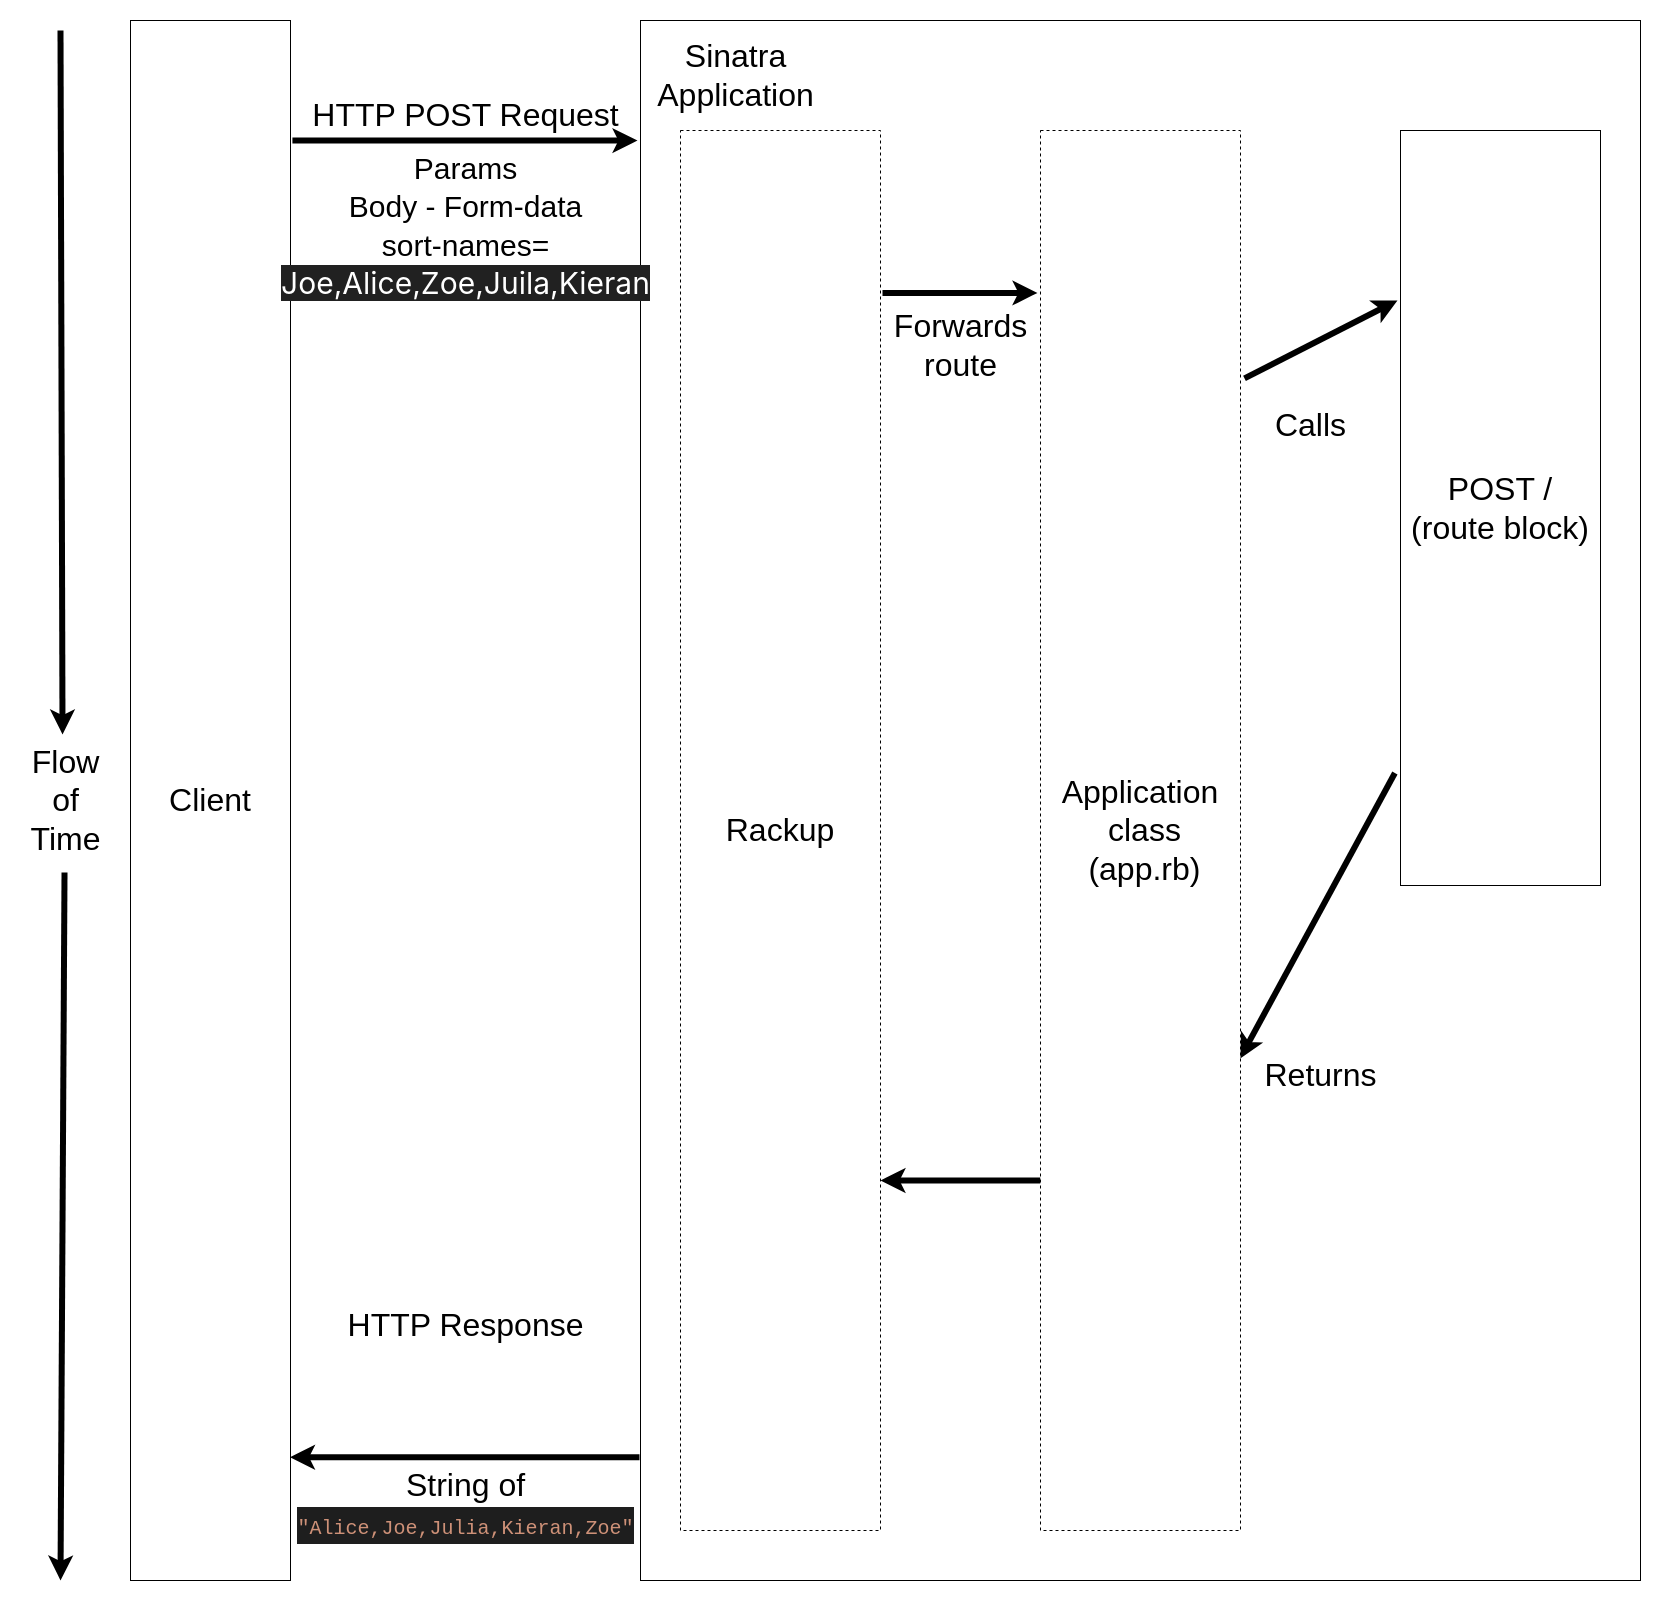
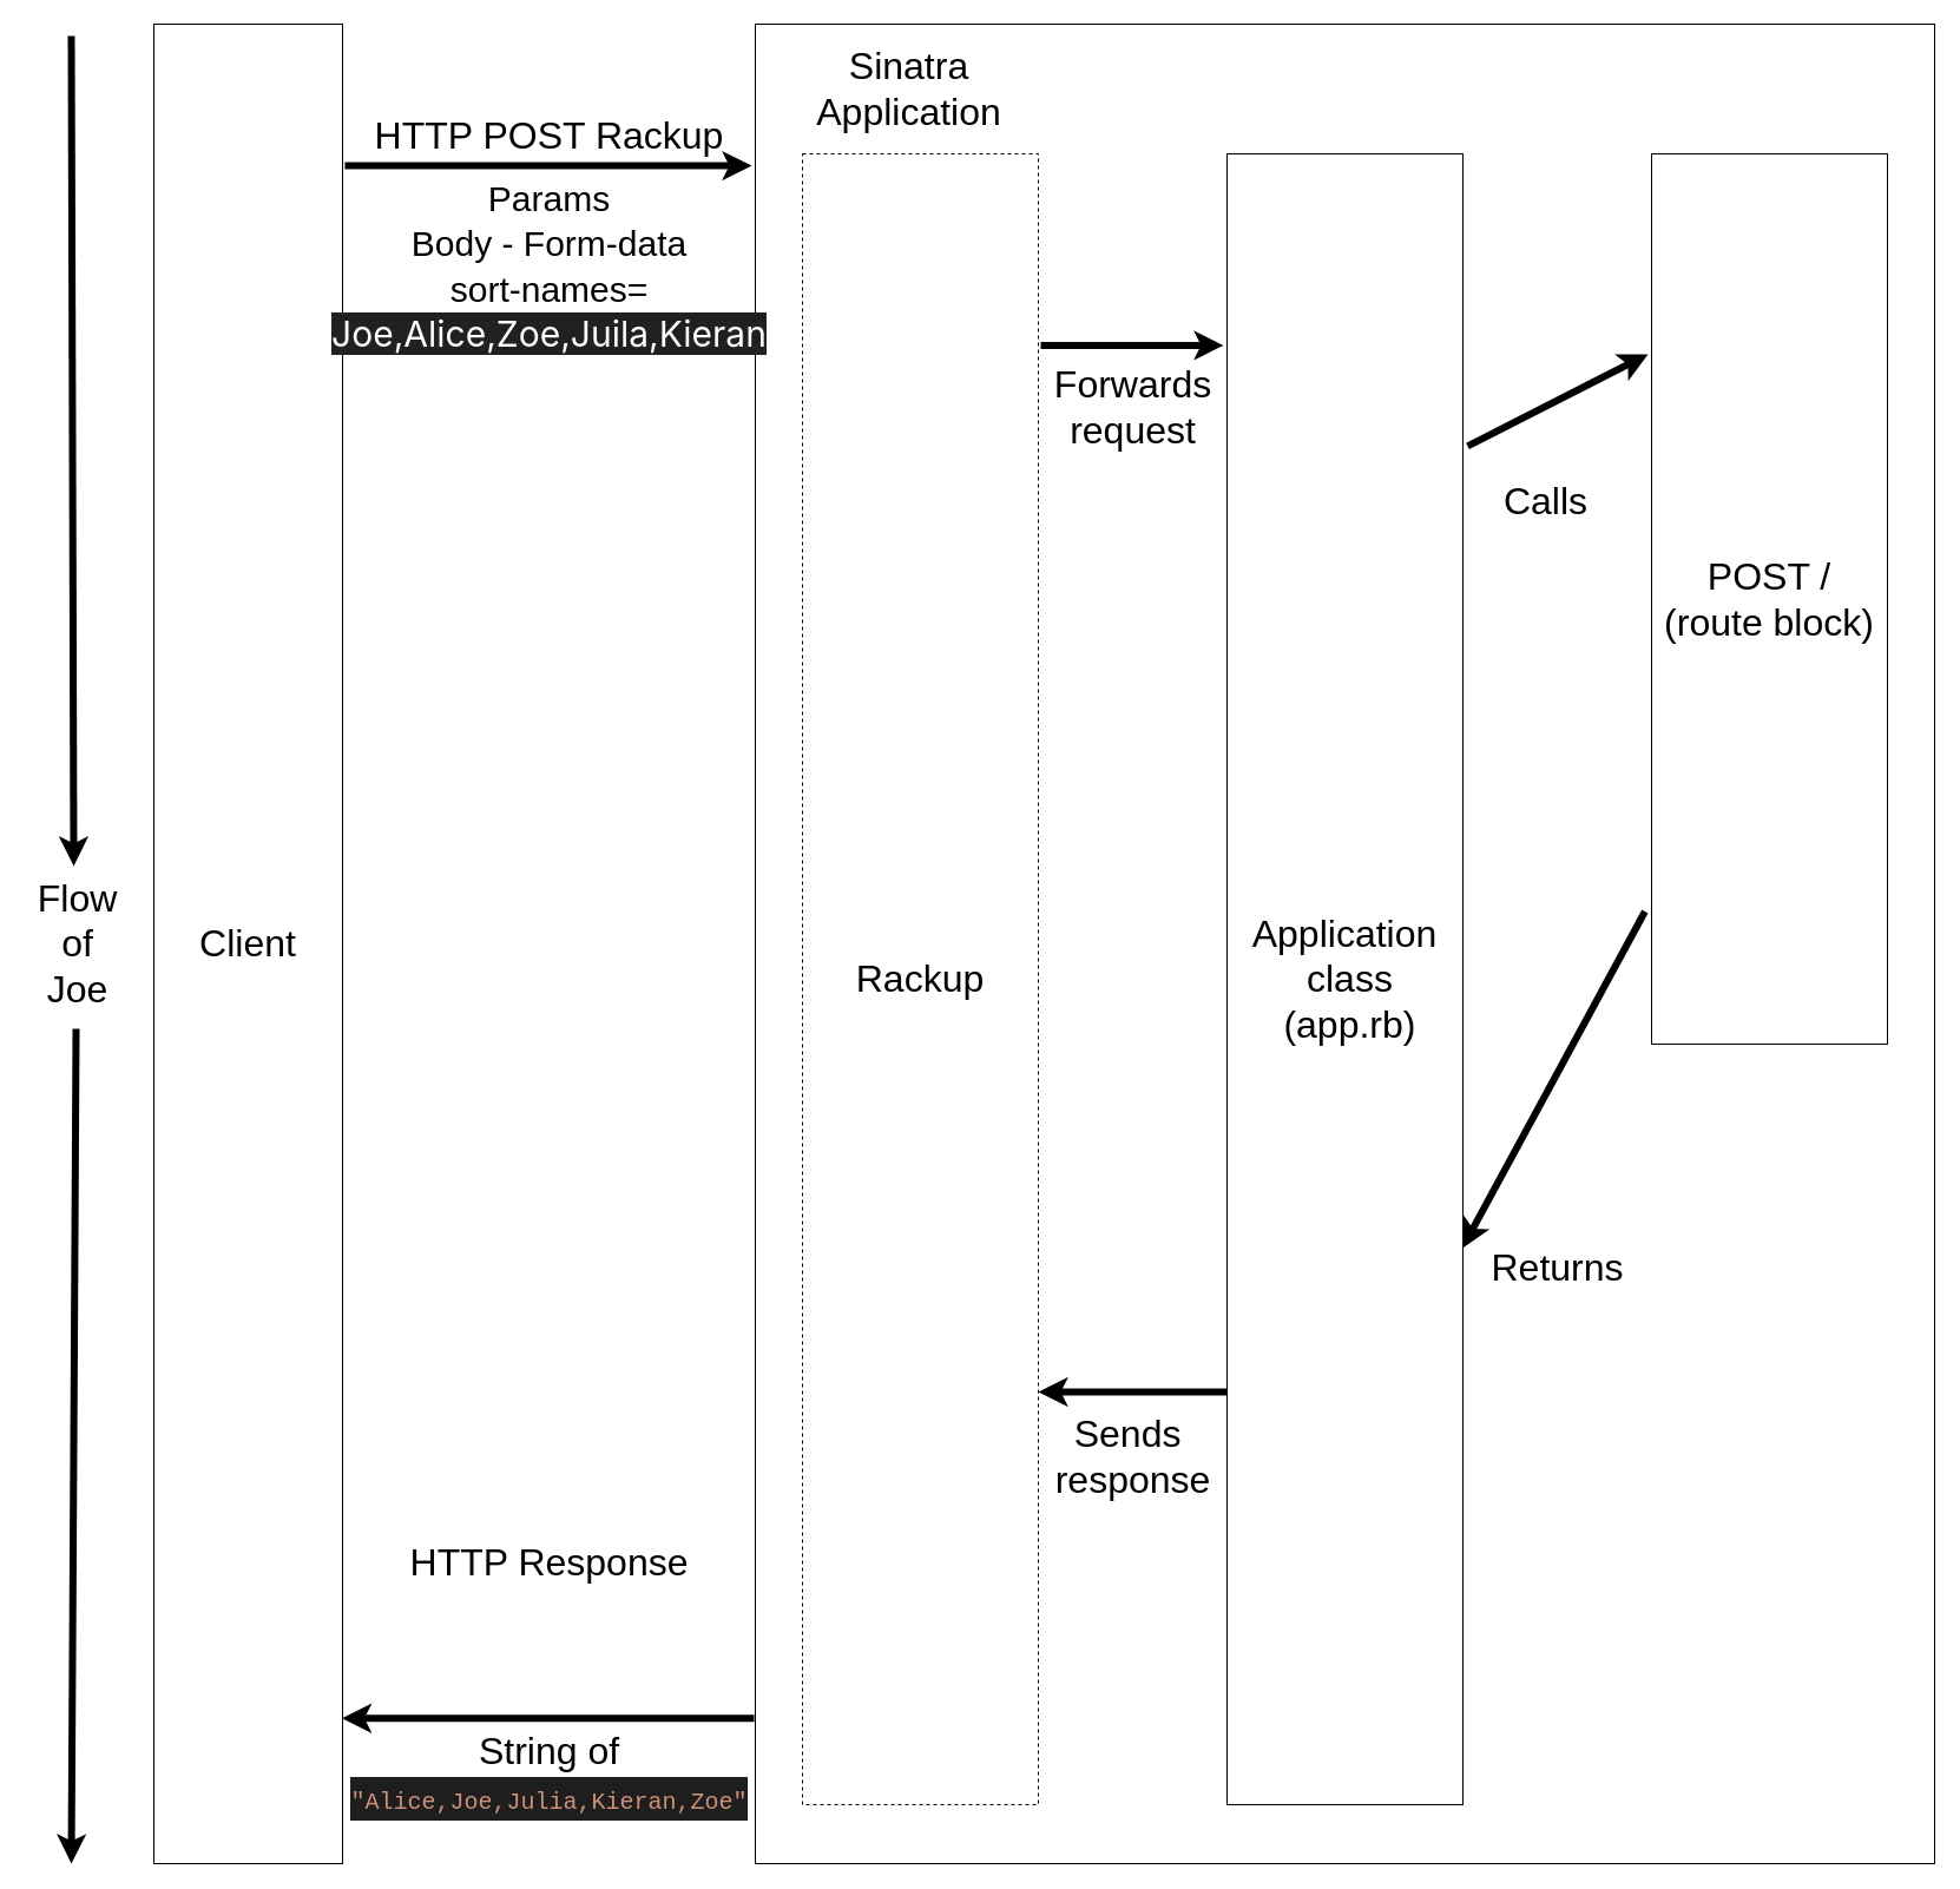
  <mxCell id="0" />
  <mxCell id="1" parent="0" />
  <mxCell id="2" value="&lt;font style=&quot;font-size: 32px;&quot;&gt;Client&lt;/font&gt;" style="rounded=0;whiteSpace=wrap;html=1;" vertex="1" parent="1"><mxGeometry x="130" y="20" width="160" height="1560" as="geometry" /></mxCell>
  <mxCell id="3" value="" style="rounded=0;whiteSpace=wrap;html=1;align=left;" vertex="1" parent="1"><mxGeometry x="640" y="20" width="1000" height="1560" as="geometry" /></mxCell>
  <mxCell id="4" value="" style="endArrow=classic;html=1;strokeWidth=6;entryX=0.467;entryY=-0.008;entryDx=0;entryDy=0;entryPerimeter=0;" edge="1" parent="1" target="21"><mxGeometry width="50" height="50" relative="1" as="geometry"><mxPoint x="60" y="30" as="sourcePoint" /><mxPoint x="60" y="670" as="targetPoint" /></mxGeometry></mxCell>
  <mxCell id="5" value="" style="endArrow=classic;html=1;strokeWidth=6;entryX=1;entryY=0.75;entryDx=0;entryDy=0;exitX=0;exitY=0.75;exitDx=0;exitDy=0;" edge="1" parent="1" source="12" target="11"><mxGeometry width="50" height="50" relative="1" as="geometry"><mxPoint x="50" y="30" as="sourcePoint" /><mxPoint x="50" y="1590" as="targetPoint" /></mxGeometry></mxCell>
  <mxCell id="6" value="" style="endArrow=classic;html=1;strokeWidth=6;exitX=-0.028;exitY=0.851;exitDx=0;exitDy=0;exitPerimeter=0;entryX=0.997;entryY=0.663;entryDx=0;entryDy=0;entryPerimeter=0;" edge="1" parent="1" source="13" target="12"><mxGeometry width="50" height="50" relative="1" as="geometry"><mxPoint x="60" y="40" as="sourcePoint" /><mxPoint x="60" y="1600" as="targetPoint" /></mxGeometry></mxCell>
  <mxCell id="7" value="" style="endArrow=classic;html=1;strokeWidth=6;entryX=-0.015;entryY=0.225;entryDx=0;entryDy=0;entryPerimeter=0;exitX=1.02;exitY=0.177;exitDx=0;exitDy=0;exitPerimeter=0;" edge="1" parent="1" source="12" target="13"><mxGeometry width="50" height="50" relative="1" as="geometry"><mxPoint x="70" y="50" as="sourcePoint" /><mxPoint x="70" y="1610" as="targetPoint" /></mxGeometry></mxCell>
  <mxCell id="8" value="" style="endArrow=classic;html=1;strokeWidth=6;entryX=-0.015;entryY=0.116;entryDx=0;entryDy=0;entryPerimeter=0;exitX=1.01;exitY=0.116;exitDx=0;exitDy=0;exitPerimeter=0;" edge="1" parent="1" source="11" target="12"><mxGeometry width="50" height="50" relative="1" as="geometry"><mxPoint x="80" y="60" as="sourcePoint" /><mxPoint x="80" y="1620" as="targetPoint" /></mxGeometry></mxCell>
  <mxCell id="9" value="" style="endArrow=classic;html=1;strokeWidth=6;entryX=0.997;entryY=0.921;entryDx=0;entryDy=0;entryPerimeter=0;exitX=-0.001;exitY=0.921;exitDx=0;exitDy=0;exitPerimeter=0;" edge="1" parent="1" source="3" target="2"><mxGeometry width="50" height="50" relative="1" as="geometry"><mxPoint x="90" y="70" as="sourcePoint" /><mxPoint x="90" y="1630" as="targetPoint" /></mxGeometry></mxCell>
  <mxCell id="10" value="" style="endArrow=classic;html=1;strokeWidth=6;exitX=1.012;exitY=0.077;exitDx=0;exitDy=0;exitPerimeter=0;entryX=-0.003;entryY=0.077;entryDx=0;entryDy=0;entryPerimeter=0;" edge="1" parent="1" source="2" target="3"><mxGeometry width="50" height="50" relative="1" as="geometry"><mxPoint x="100" y="80" as="sourcePoint" /><mxPoint x="100" y="1640" as="targetPoint" /></mxGeometry></mxCell>
  <mxCell id="11" value="&lt;font style=&quot;font-size: 32px;&quot;&gt;Rackup&lt;/font&gt;" style="rounded=0;whiteSpace=wrap;html=1;dashed=1;" vertex="1" parent="1"><mxGeometry x="680" y="130" width="200" height="1400" as="geometry" /></mxCell>
- <mxCell id="12" value="&lt;font style=&quot;font-size: 32px;&quot;&gt;Application&lt;br&gt;&amp;nbsp;class&lt;br&gt;&amp;nbsp;(app.rb)&lt;/font&gt;" style="rounded=0;whiteSpace=wrap;html=1;dashed=1;" vertex="1" parent="1"><mxGeometry x="1040" y="130" width="200" height="1400" as="geometry" /></mxCell>
+ <mxCell id="12" value="&lt;font style=&quot;font-size: 32px;&quot;&gt;Application&lt;br&gt;&amp;nbsp;class&lt;br&gt;&amp;nbsp;(app.rb)&lt;/font&gt;" style="rounded=0;whiteSpace=wrap;html=1;" vertex="1" parent="1"><mxGeometry x="1040" y="130" width="200" height="1400" as="geometry" /></mxCell>
  <mxCell id="13" value="&lt;font style=&quot;font-size: 32px;&quot;&gt;POST /&lt;br&gt;(route block)&lt;/font&gt;" style="rounded=0;whiteSpace=wrap;html=1;" vertex="1" parent="1"><mxGeometry x="1400" y="130" width="200" height="755" as="geometry" /></mxCell>
- <mxCell id="14" value="Sinatra&lt;br&gt;Application" style="text;html=1;align=center;verticalAlign=middle;resizable=0;points=[];autosize=1;strokeColor=none;fillColor=none;fontSize=32;" vertex="1" parent="1"><mxGeometry x="645" y="30" width="180" height="90" as="geometry" /></mxCell>
- <mxCell id="15" value="HTTP POST Request" style="text;html=1;align=center;verticalAlign=middle;resizable=0;points=[];autosize=1;strokeColor=none;fillColor=none;fontSize=32;" vertex="1" parent="1"><mxGeometry x="300" y="90" width="330" height="50" as="geometry" /></mxCell>
+ <mxCell id="14" value="Sinatra&lt;br&gt;Application" style="text;html=1;align=center;verticalAlign=middle;resizable=0;points=[];autosize=1;strokeColor=none;fillColor=none;fontSize=32;" vertex="1" parent="1"><mxGeometry x="680" y="30" width="180" height="90" as="geometry" /></mxCell>
+ <mxCell id="15" value="HTTP POST Rackup" style="text;html=1;align=center;verticalAlign=middle;resizable=0;points=[];autosize=1;strokeColor=none;fillColor=none;fontSize=32;" vertex="1" parent="1"><mxGeometry x="300" y="90" width="330" height="50" as="geometry" /></mxCell>
  <mxCell id="16" value="HTTP Response" style="text;html=1;align=center;verticalAlign=middle;resizable=0;points=[];autosize=1;strokeColor=none;fillColor=none;fontSize=32;" vertex="1" parent="1"><mxGeometry x="335" y="1300" width="260" height="50" as="geometry" /></mxCell>
- <mxCell id="17" value="Forwards&lt;br&gt;route" style="text;html=1;align=center;verticalAlign=middle;resizable=0;points=[];autosize=1;strokeColor=none;fillColor=none;fontSize=32;" vertex="1" parent="1"><mxGeometry x="880" y="300" width="160" height="90" as="geometry" /></mxCell>
+ <mxCell id="17" value="Forwards&lt;br&gt;request" style="text;html=1;align=center;verticalAlign=middle;resizable=0;points=[];autosize=1;strokeColor=none;fillColor=none;fontSize=32;" vertex="1" parent="1"><mxGeometry x="880" y="300" width="160" height="90" as="geometry" /></mxCell>
+ <mxCell id="18" value="Sends&amp;nbsp;&lt;br&gt;response" style="text;html=1;align=center;verticalAlign=middle;resizable=0;points=[];autosize=1;strokeColor=none;fillColor=none;fontSize=32;" vertex="1" parent="1"><mxGeometry x="880" y="1190" width="160" height="90" as="geometry" /></mxCell>
  <mxCell id="19" value="Calls" style="text;html=1;align=center;verticalAlign=middle;resizable=0;points=[];autosize=1;strokeColor=none;fillColor=none;fontSize=32;" vertex="1" parent="1"><mxGeometry x="1265" y="400" width="90" height="50" as="geometry" /></mxCell>
  <mxCell id="20" value="Returns" style="text;html=1;align=center;verticalAlign=middle;resizable=0;points=[];autosize=1;strokeColor=none;fillColor=none;fontSize=32;" vertex="1" parent="1"><mxGeometry x="1250" y="1050" width="140" height="50" as="geometry" /></mxCell>
- <mxCell id="21" value="Flow&lt;br&gt;of&lt;br&gt;Time" style="text;html=1;align=center;verticalAlign=middle;resizable=0;points=[];autosize=1;strokeColor=none;fillColor=none;fontSize=32;" vertex="1" parent="1"><mxGeometry x="20" y="735" width="90" height="130" as="geometry" /></mxCell>
+ <mxCell id="21" value="Flow&lt;br&gt;of&lt;br&gt;Joe" style="text;html=1;align=center;verticalAlign=middle;resizable=0;points=[];autosize=1;strokeColor=none;fillColor=none;fontSize=32;" vertex="1" parent="1"><mxGeometry x="20" y="735" width="90" height="130" as="geometry" /></mxCell>
  <mxCell id="22" value="" style="endArrow=classic;html=1;strokeWidth=6;exitX=0.489;exitY=1.054;exitDx=0;exitDy=0;exitPerimeter=0;" edge="1" parent="1" source="21"><mxGeometry width="50" height="50" relative="1" as="geometry"><mxPoint x="70" y="890" as="sourcePoint" /><mxPoint x="60" y="1580" as="targetPoint" /></mxGeometry></mxCell>
  <mxCell id="23" value="&lt;font style=&quot;font-size: 30px;&quot;&gt;Params&lt;br&gt;Body - Form-data&lt;br&gt;sort-names=&lt;br&gt;&lt;span style=&quot;color: rgb(255, 255, 255); font-family: Inter, system-ui, -apple-system, &amp;quot;system-ui&amp;quot;, &amp;quot;Segoe UI&amp;quot;, Roboto, Oxygen, Ubuntu, Cantarell, &amp;quot;Fira Sans&amp;quot;, &amp;quot;Droid Sans&amp;quot;, Helvetica, Arial, sans-serif; text-align: left; background-color: rgb(33, 33, 33);&quot;&gt;&lt;font style=&quot;font-size: 30px;&quot;&gt;Joe,Alice,Zoe,Juila,Kieran&lt;/font&gt;&lt;/span&gt;&lt;/font&gt;" style="text;html=1;align=center;verticalAlign=middle;resizable=0;points=[];autosize=1;strokeColor=none;fillColor=none;fontSize=32;" vertex="1" parent="1"><mxGeometry x="290" y="140" width="350" height="170" as="geometry" /></mxCell>
  <mxCell id="24" value="&lt;font style=&quot;&quot;&gt;&lt;font style=&quot;font-size: 32px;&quot;&gt;String of&lt;span style=&quot;background-color: rgb(42, 37, 47);&quot;&gt;&lt;br&gt;&lt;/span&gt;&lt;/font&gt;&lt;span style=&quot;color: rgb(206, 145, 120); background-color: rgb(30, 30, 30); font-family: Menlo, Monaco, &amp;quot;Courier New&amp;quot;, monospace;&quot;&gt;&lt;font style=&quot;font-size: 20px;&quot;&gt;&quot;Alice,Joe,Julia,Kieran,Zoe&quot;&lt;/font&gt;&lt;/span&gt;&lt;/font&gt;" style="text;html=1;align=center;verticalAlign=middle;resizable=0;points=[];autosize=1;strokeColor=none;fillColor=none;fontSize=32;" vertex="1" parent="1"><mxGeometry x="285" y="1460" width="360" height="90" as="geometry" /></mxCell>
